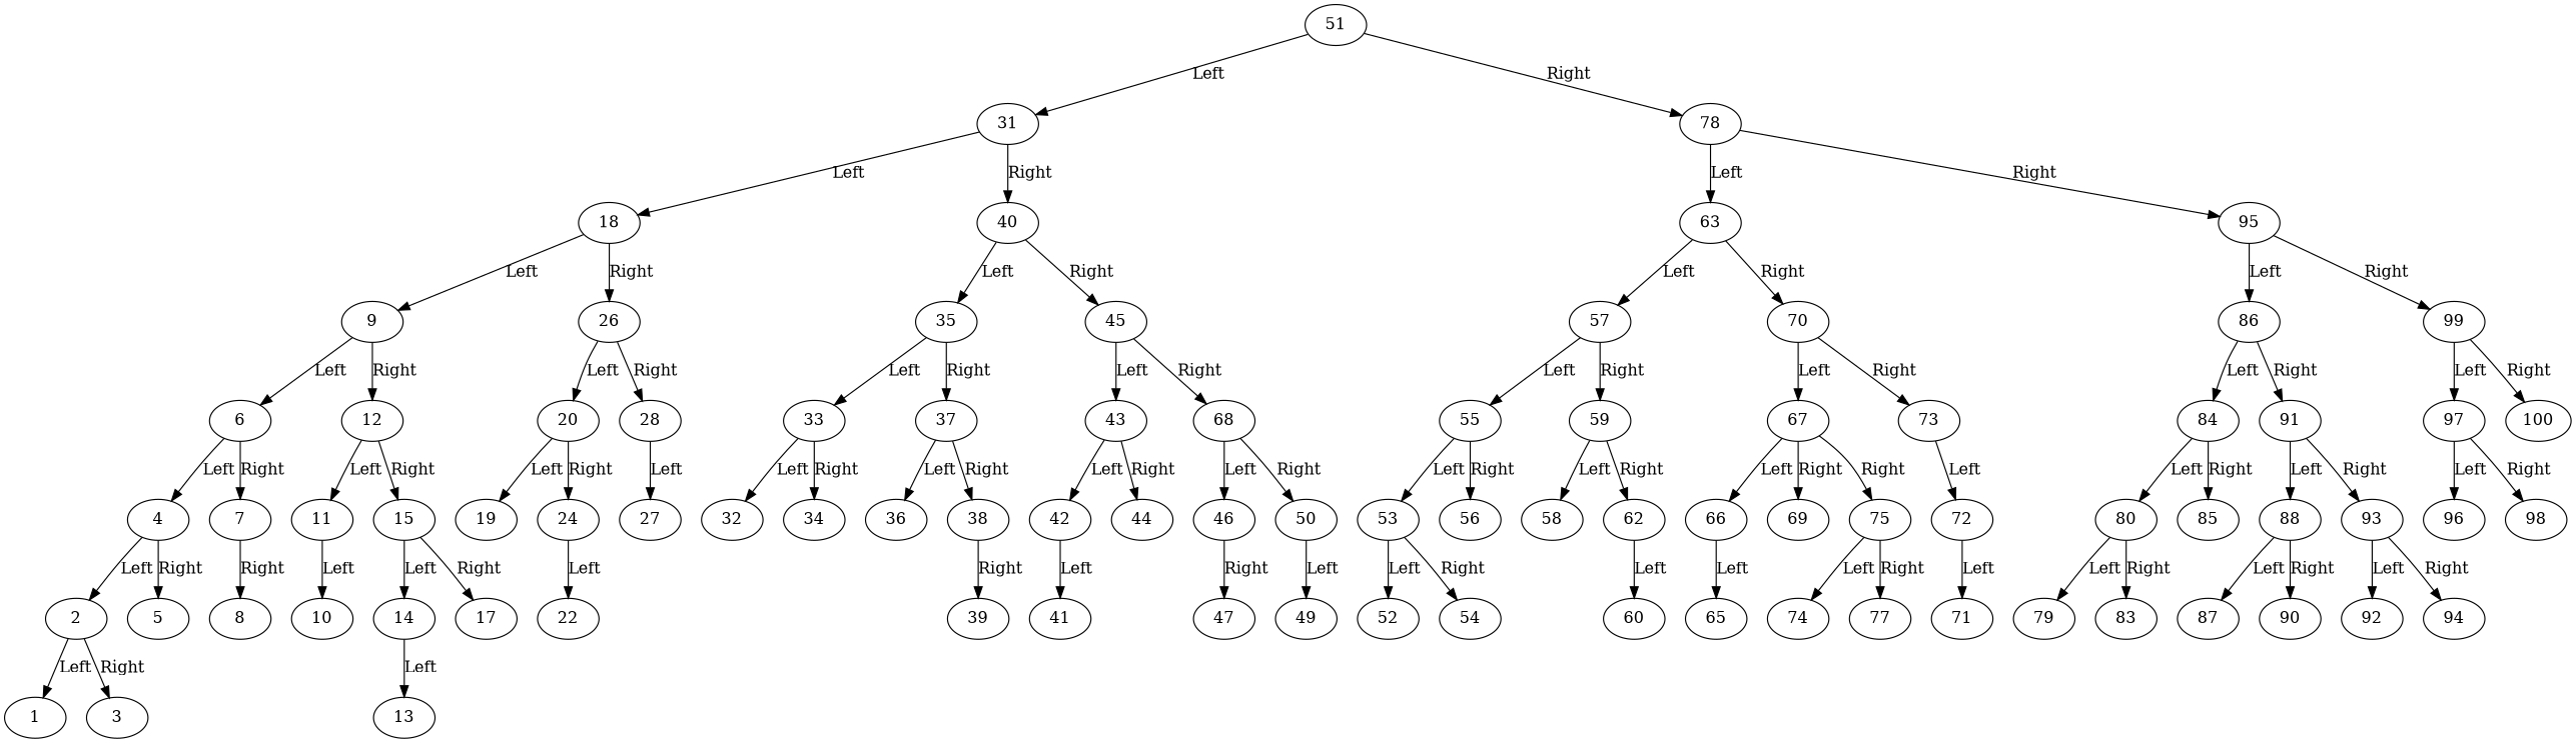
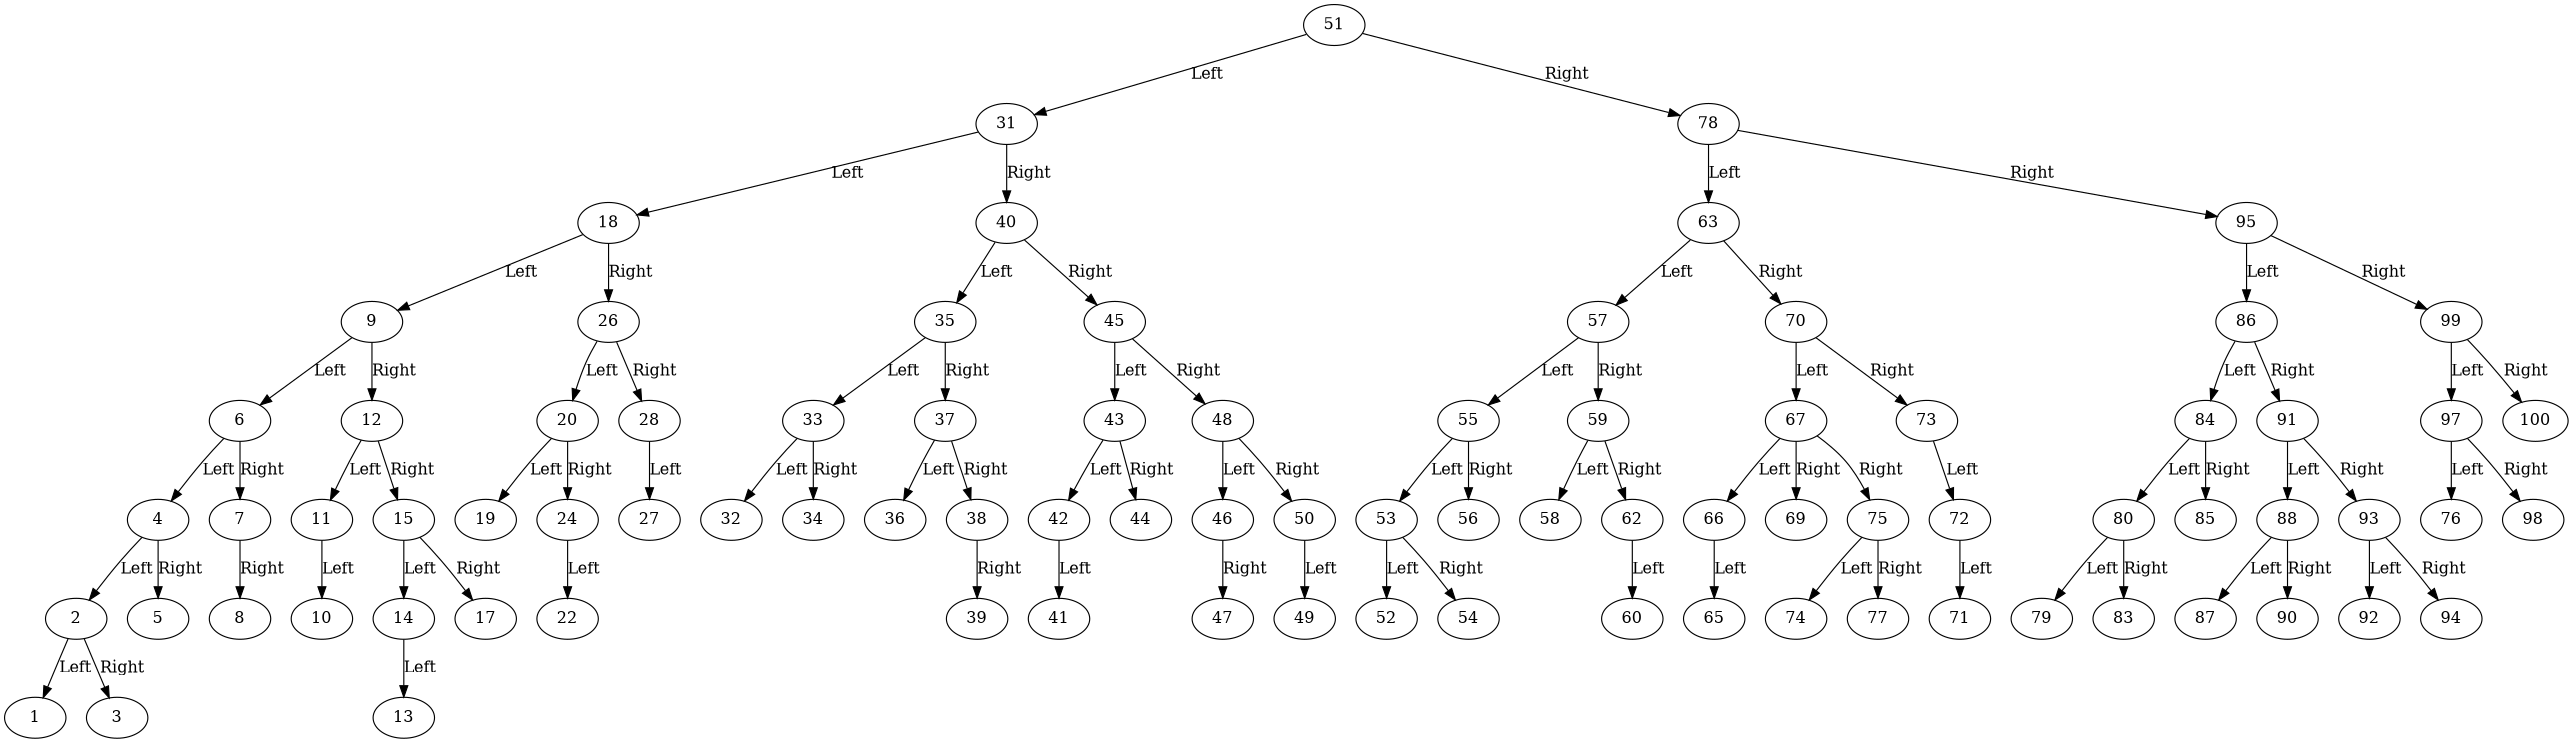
  digraph {
    n1 [label=51]
    n2 [label=31]
    n3 [label=78]
    n4 [label=18]
    n5 [label=40]
    n6 [label=63]
    n7 [label=95]
    n8 [label=9]
    n9 [label=26]
    n10 [label=35]
    n11 [label=45]
    n12 [label=6]
    n13 [label=12]
    n14 [label=20]
    n15 [label=28]
    n16 [label=4]
    n17 [label=7]
    n18 [label=11]
    n19 [label=15]
    n20 [label=2]
    n21 [label=5]
    n22 [label=8]
    n23 [label=1]
    n24 [label=3]
    n25 [label=10]
    n26 [label=14]
    n27 [label=17]
    n28 [label=13]
    n29 [label=19]
    n30 [label=24]
    n31 [label=27]
    n32 [label=22]
    n33 [label=33]
    n34 [label=37]
    n35 [label=43]
-   n36 [label=68]
+   n36 [label=48]
    n37 [label=32]
    n38 [label=34]
    n39 [label=36]
    n40 [label=38]
    n41 [label=39]
    n42 [label=42]
    n43 [label=44]
    n44 [label=46]
    n45 [label=50]
    n46 [label=41]
    n47 [label=47]
    n48 [label=49]
    n49 [label=57]
    n50 [label=70]
    n51 [label=86]
    n52 [label=99]
    n53 [label=55]
    n54 [label=59]
    n55 [label=67]
    n56 [label=73]
    n57 [label=53]
    n58 [label=56]
    n59 [label=58]
    n60 [label=62]
    n61 [label=52]
    n62 [label=54]
    n63 [label=60]
    n64 [label=66]
    n65 [label=69]
    n66 [label=75]
    n67 [label=72]
    n68 [label=65]
    n69 [label=71]
    n70 [label=74]
    n71 [label=77]
    n72 [label=84]
    n73 [label=91]
    n74 [label=97]
    n75 [label=100]
    n76 [label=80]
    n77 [label=85]
    n78 [label=88]
    n79 [label=93]
    n80 [label=79]
    n81 [label=83]
    n82 [label=87]
    n83 [label=90]
    n84 [label=92]
    n85 [label=94]
-   n86 [label=96]
+   n86 [label=76]
    n87 [label=98]
    n1 -> n2 [label=Left]
    n1 -> n3 [label=Right]
    n2 -> n4 [label=Left]
    n2 -> n5 [label=Right]
    n3 -> n6 [label=Left]
    n3 -> n7 [label=Right]
    n4 -> n8 [label=Left]
    n4 -> n9 [label=Right]
    n5 -> n10 [label=Left]
    n5 -> n11 [label=Right]
    n6 -> n49 [label=Left]
    n6 -> n50 [label=Right]
    n7 -> n51 [label=Left]
    n7 -> n52 [label=Right]
    n8 -> n12 [label=Left]
    n8 -> n13 [label=Right]
    n9 -> n14 [label=Left]
    n9 -> n15 [label=Right]
    n10 -> n33 [label=Left]
    n10 -> n34 [label=Right]
    n11 -> n35 [label=Left]
    n11 -> n36 [label=Right]
    n12 -> n16 [label=Left]
    n12 -> n17 [label=Right]
    n13 -> n18 [label=Left]
    n13 -> n19 [label=Right]
    n14 -> n29 [label=Left]
    n14 -> n30 [label=Right]
    n15 -> n31 [label=Left]
    n16 -> n20 [label=Left]
    n16 -> n21 [label=Right]
    n17 -> n22 [label=Right]
    n18 -> n25 [label=Left]
    n19 -> n26 [label=Left]
    n19 -> n27 [label=Right]
    n20 -> n23 [label=Left]
    n20 -> n24 [label=Right]
    n26 -> n28 [label=Left]
    n30 -> n32 [label=Left]
    n33 -> n37 [label=Left]
    n33 -> n38 [label=Right]
    n34 -> n39 [label=Left]
    n34 -> n40 [label=Right]
    n35 -> n42 [label=Left]
    n35 -> n43 [label=Right]
    n36 -> n44 [label=Left]
    n36 -> n45 [label=Right]
    n40 -> n41 [label=Right]
    n42 -> n46 [label=Left]
    n44 -> n47 [label=Right]
    n45 -> n48 [label=Left]
    n49 -> n53 [label=Left]
    n49 -> n54 [label=Right]
    n50 -> n55 [label=Left]
    n50 -> n56 [label=Right]
    n51 -> n72 [label=Left]
    n51 -> n73 [label=Right]
    n52 -> n74 [label=Left]
    n52 -> n75 [label=Right]
    n53 -> n57 [label=Left]
    n53 -> n58 [label=Right]
    n54 -> n59 [label=Left]
    n54 -> n60 [label=Right]
    n55 -> n64 [label=Left]
    n55 -> n65 [label=Right]
    n55 -> n66 [label=Right]
    n56 -> n67 [label=Left]
    n57 -> n61 [label=Left]
    n57 -> n62 [label=Right]
    n60 -> n63 [label=Left]
    n64 -> n68 [label=Left]
    n66 -> n70 [label=Left]
    n66 -> n71 [label=Right]
    n67 -> n69 [label=Left]
    n72 -> n76 [label=Left]
    n72 -> n77 [label=Right]
    n73 -> n78 [label=Left]
    n73 -> n79 [label=Right]
    n74 -> n86 [label=Left]
    n74 -> n87 [label=Right]
    n76 -> n80 [label=Left]
    n76 -> n81 [label=Right]
    n78 -> n82 [label=Left]
    n78 -> n83 [label=Right]
    n79 -> n84 [label=Left]
    n79 -> n85 [label=Right]
  }
